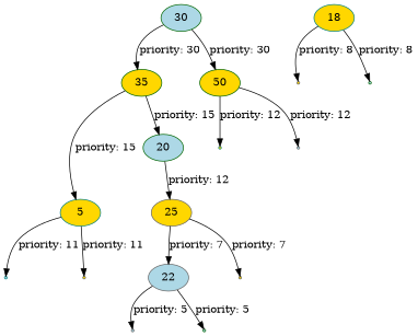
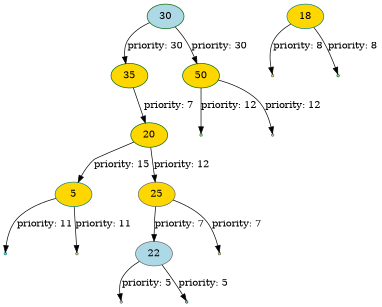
  digraph {
    fontname="DejaVu Serif"
    node [color=gray40 fillcolor=gold fontname="DejaVu Serif" style=filled shape=point]
    edge [fontname="DejaVu Serif"]
    30 [color=darkgreen fillcolor=lightblue shape=""]
    n2 [color=darkgreen label=35 shape=""]
    50 [color=darkgreen shape=""]
    5 [color=teal shape=""]
-   20 [color=darkgreen fillcolor=lightblue shape=""]
+   20 [color=darkgreen shape=""]
    null7 [color=teal]
    null8 [fillcolor=lightblue]
    null0 [color=teal fillcolor=lightblue]
    null1
    25 [shape=""]
    18 [color=teal shape=""]
    null2
    null3 [color=darkgreen fillcolor=lightblue]
    22 [fillcolor=lightblue shape=""]
    null6
    null4 [fillcolor=lightblue]
    null5 [color=darkgreen fillcolor=lightblue]
    30 -> n2 [label="priority: 30"]
    30 -> 50 [label="priority: 30"]
-   n2 -> 5 [label="priority: 15"]
-   n2 -> 20 [label="priority: 15"]
+   20 -> 5 [label="priority: 15"]
+   n2 -> 20 [label="priority: 7"]
    50 -> null7 [label="priority: 12"]
    50 -> null8 [label="priority: 12"]
    5 -> null0 [label="priority: 11"]
    5 -> null1 [label="priority: 11"]
    20 -> 25 [label="priority: 12"]
    25 -> 22 [label="priority: 7"]
    25 -> null6 [label="priority: 7"]
    18 -> null2 [label="priority: 8"]
    18 -> null3 [label="priority: 8"]
    22 -> null4 [label="priority: 5"]
    22 -> null5 [label="priority: 5"]
  }
